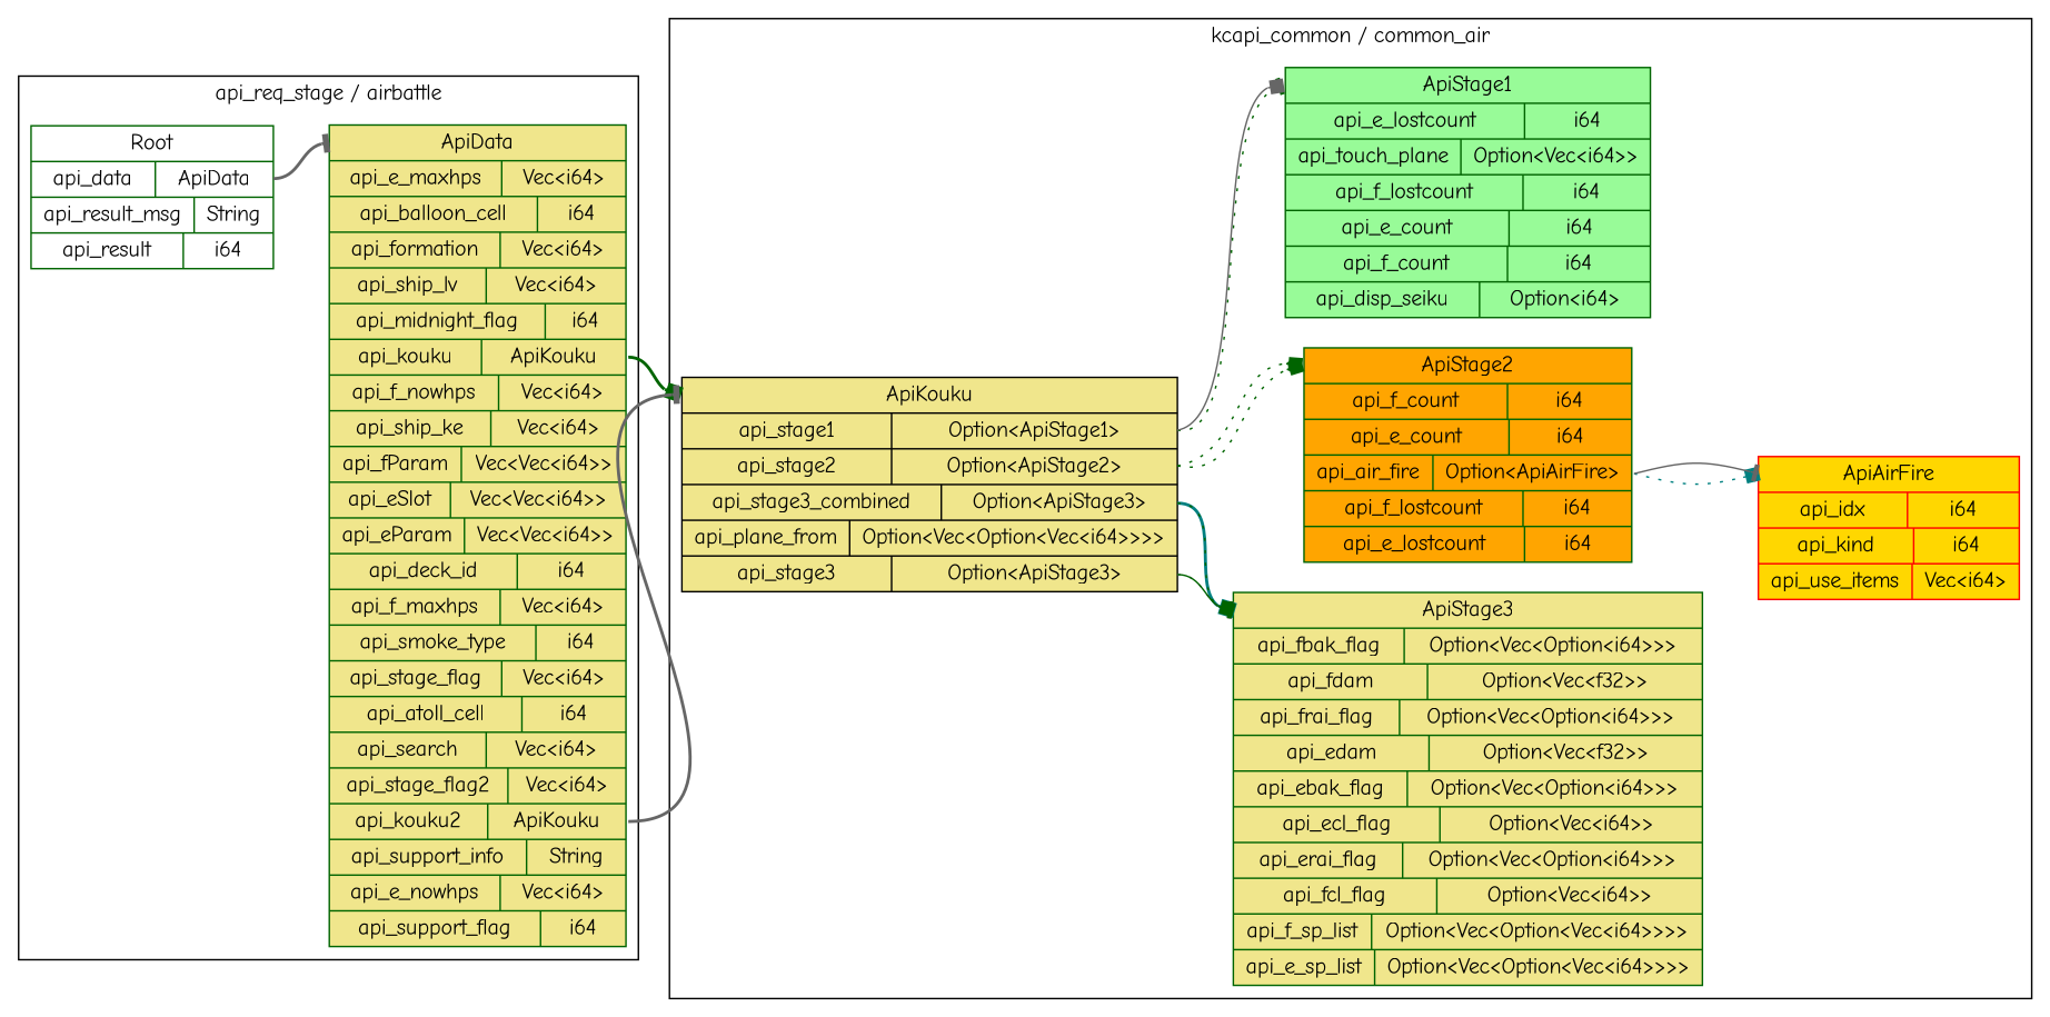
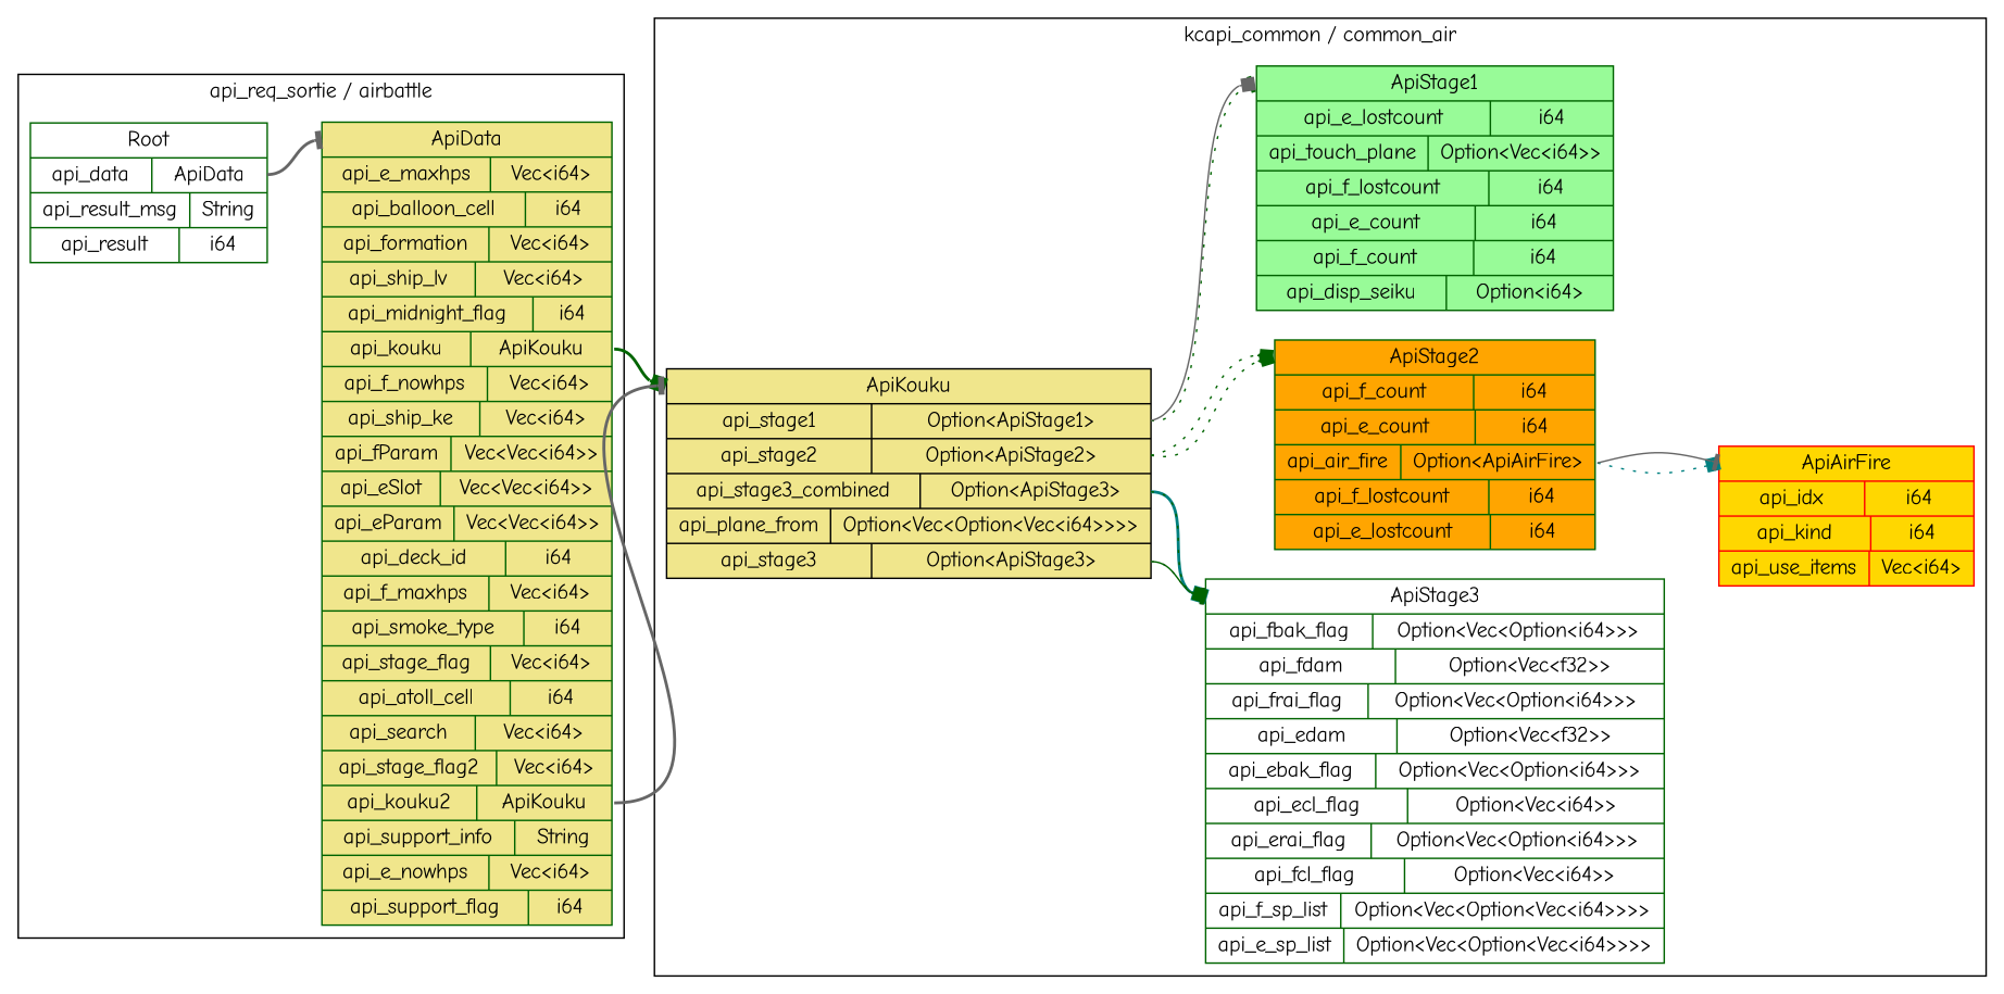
  digraph {
    fontname="Comic Neue"
    rankdir=LR
    node [color=darkgreen fillcolor=khaki fontname="Comic Neue" shape=record style="solid,filled"]
    edge [arrowhead=box color=darkgreen fontname="Comic Neue" headport="ApiStage3:w" style=dotted tailport="api_stage1:e"]
    n1 [color=black label="<ApiKouku> ApiKouku  | { api_stage1 | <api_stage1> Option\<ApiStage1\> } | { api_stage2 | <api_stage2> Option\<ApiStage2\> } | { api_stage3_combined | <api_stage3_combined> Option\<ApiStage3\> } | { api_plane_from | <api_plane_from> Option\<Vec\<Option\<Vec\<i64\>\>\>\> } | { api_stage3 | <api_stage3> Option\<ApiStage3\> }"]
    n2 [fillcolor=palegreen label="<ApiStage1> ApiStage1  | { api_e_lostcount | <api_e_lostcount> i64 } | { api_touch_plane | <api_touch_plane> Option\<Vec\<i64\>\> } | { api_f_lostcount | <api_f_lostcount> i64 } | { api_e_count | <api_e_count> i64 } | { api_f_count | <api_f_count> i64 } | { api_disp_seiku | <api_disp_seiku> Option\<i64\> }"]
    n3 [fillcolor=orange label="<ApiStage2> ApiStage2  | { api_f_count | <api_f_count> i64 } | { api_e_count | <api_e_count> i64 } | { api_air_fire | <api_air_fire> Option\<ApiAirFire\> } | { api_f_lostcount | <api_f_lostcount> i64 } | { api_e_lostcount | <api_e_lostcount> i64 }"]
-   n4 [label="<ApiStage3> ApiStage3  | { api_fbak_flag | <api_fbak_flag> Option\<Vec\<Option\<i64\>\>\> } | { api_fdam | <api_fdam> Option\<Vec\<f32\>\> } | { api_frai_flag | <api_frai_flag> Option\<Vec\<Option\<i64\>\>\> } | { api_edam | <api_edam> Option\<Vec\<f32\>\> } | { api_ebak_flag | <api_ebak_flag> Option\<Vec\<Option\<i64\>\>\> } | { api_ecl_flag | <api_ecl_flag> Option\<Vec\<i64\>\> } | { api_erai_flag | <api_erai_flag> Option\<Vec\<Option\<i64\>\>\> } | { api_fcl_flag | <api_fcl_flag> Option\<Vec\<i64\>\> } | { api_f_sp_list | <api_f_sp_list> Option\<Vec\<Option\<Vec\<i64\>\>\>\> } | { api_e_sp_list | <api_e_sp_list> Option\<Vec\<Option\<Vec\<i64\>\>\>\> }"]
+   n4 [fillcolor=white label="<ApiStage3> ApiStage3  | { api_fbak_flag | <api_fbak_flag> Option\<Vec\<Option\<i64\>\>\> } | { api_fdam | <api_fdam> Option\<Vec\<f32\>\> } | { api_frai_flag | <api_frai_flag> Option\<Vec\<Option\<i64\>\>\> } | { api_edam | <api_edam> Option\<Vec\<f32\>\> } | { api_ebak_flag | <api_ebak_flag> Option\<Vec\<Option\<i64\>\>\> } | { api_ecl_flag | <api_ecl_flag> Option\<Vec\<i64\>\> } | { api_erai_flag | <api_erai_flag> Option\<Vec\<Option\<i64\>\>\> } | { api_fcl_flag | <api_fcl_flag> Option\<Vec\<i64\>\> } | { api_f_sp_list | <api_f_sp_list> Option\<Vec\<Option\<Vec\<i64\>\>\>\> } | { api_e_sp_list | <api_e_sp_list> Option\<Vec\<Option\<Vec\<i64\>\>\>\> }"]
    n5 [color=red fillcolor=gold label="<ApiAirFire> ApiAirFire  | { api_idx | <api_idx> i64 } | { api_kind | <api_kind> i64 } | { api_use_items | <api_use_items> Vec\<i64\> }"]
    n6 [fillcolor=white label="<Root> Root  | { api_data | <api_data> ApiData } | { api_result_msg | <api_result_msg> String } | { api_result | <api_result> i64 }"]
    n7 [label="<ApiData> ApiData  | { api_e_maxhps | <api_e_maxhps> Vec\<i64\> } | { api_balloon_cell | <api_balloon_cell> i64 } | { api_formation | <api_formation> Vec\<i64\> } | { api_ship_lv | <api_ship_lv> Vec\<i64\> } | { api_midnight_flag | <api_midnight_flag> i64 } | { api_kouku | <api_kouku> ApiKouku } | { api_f_nowhps | <api_f_nowhps> Vec\<i64\> } | { api_ship_ke | <api_ship_ke> Vec\<i64\> } | { api_fParam | <api_fParam> Vec\<Vec\<i64\>\> } | { api_eSlot | <api_eSlot> Vec\<Vec\<i64\>\> } | { api_eParam | <api_eParam> Vec\<Vec\<i64\>\> } | { api_deck_id | <api_deck_id> i64 } | { api_f_maxhps | <api_f_maxhps> Vec\<i64\> } | { api_smoke_type | <api_smoke_type> i64 } | { api_stage_flag | <api_stage_flag> Vec\<i64\> } | { api_atoll_cell | <api_atoll_cell> i64 } | { api_search | <api_search> Vec\<i64\> } | { api_stage_flag2 | <api_stage_flag2> Vec\<i64\> } | { api_kouku2 | <api_kouku2> ApiKouku } | { api_support_info | <api_support_info> String } | { api_e_nowhps | <api_e_nowhps> Vec\<i64\> } | { api_support_flag | <api_support_flag> i64 }"]
    subgraph cluster_1 {
      label="kcapi_common / common_air"
      n1
      n2
      n3
      n4
      n5
    }
    subgraph cluster_2 {
-     label="api_req_stage / airbattle"
+     label="api_req_sortie / airbattle"
      n6
      n7
    }
    n1 -> n2 [arrowhead=tee headport="ApiStage1:w"]
    n1 -> n2 [color=gray40 headport="ApiStage1:w" style=solid]
    n1 -> n3 [headport="ApiStage2:w" tailport="api_stage2:e"]
    n1 -> n3 [headport="ApiStage2:w" tailport="api_stage2:e"]
    n1 -> n4 [color=teal style=bold tailport="api_stage3_combined:e"]
    n1 -> n4 [arrowhead=tee color=gray40 tailport="api_stage3:e"]
    n1 -> n4 [tailport="api_stage3_combined:e"]
    n1 -> n4 [arrowhead=tee style=solid tailport="api_stage3:e"]
    n3 -> n5 [color=teal headport="ApiAirFire:w" tailport="api_air_fire:e"]
    n3 -> n5 [arrowhead=tee color=gray40 headport="ApiAirFire:w" style=solid tailport="api_air_fire:e"]
    n6 -> n7 [arrowhead=tee color=gray40 headport="ApiData:w" style=bold tailport="api_data:e"]
    n7 -> n1 [headport="ApiKouku:w" style=bold tailport="api_kouku:e"]
    n7 -> n1 [arrowhead=tee color=gray40 headport="ApiKouku:w" style=bold tailport="api_kouku2:e"]
  }
